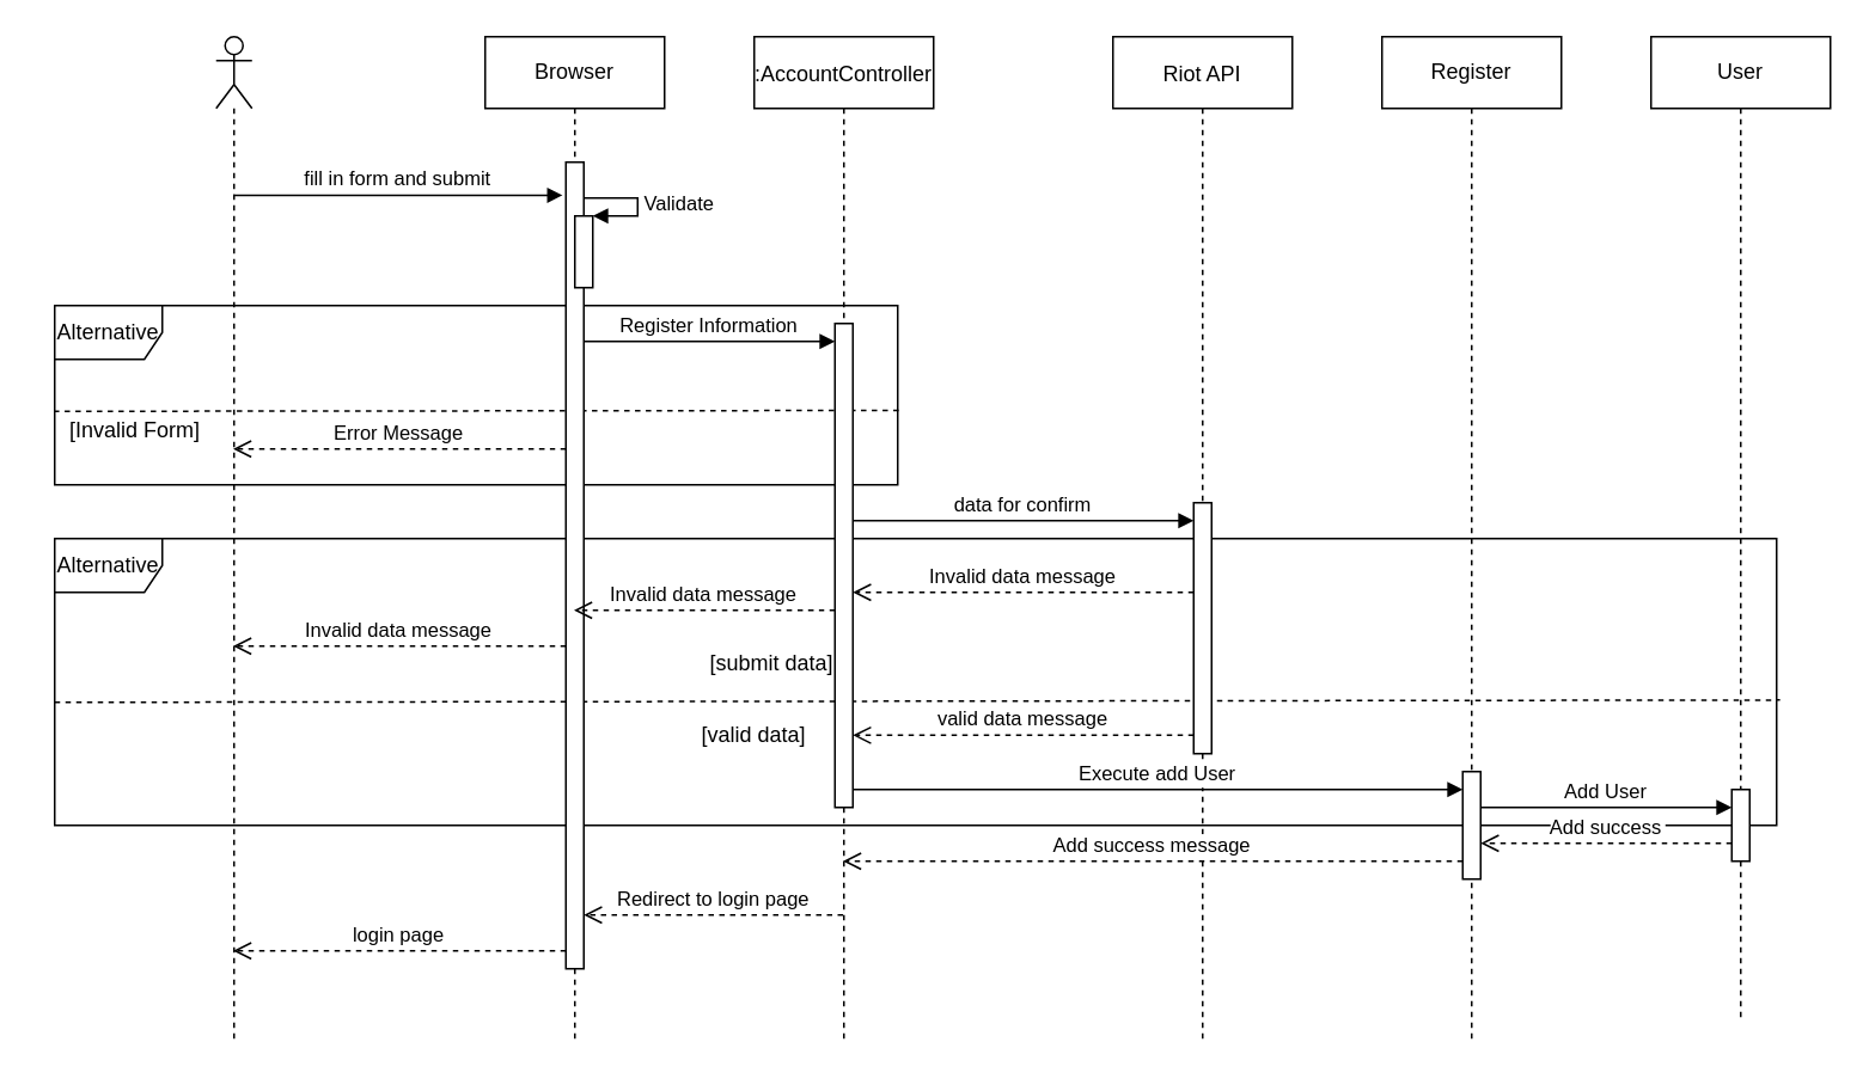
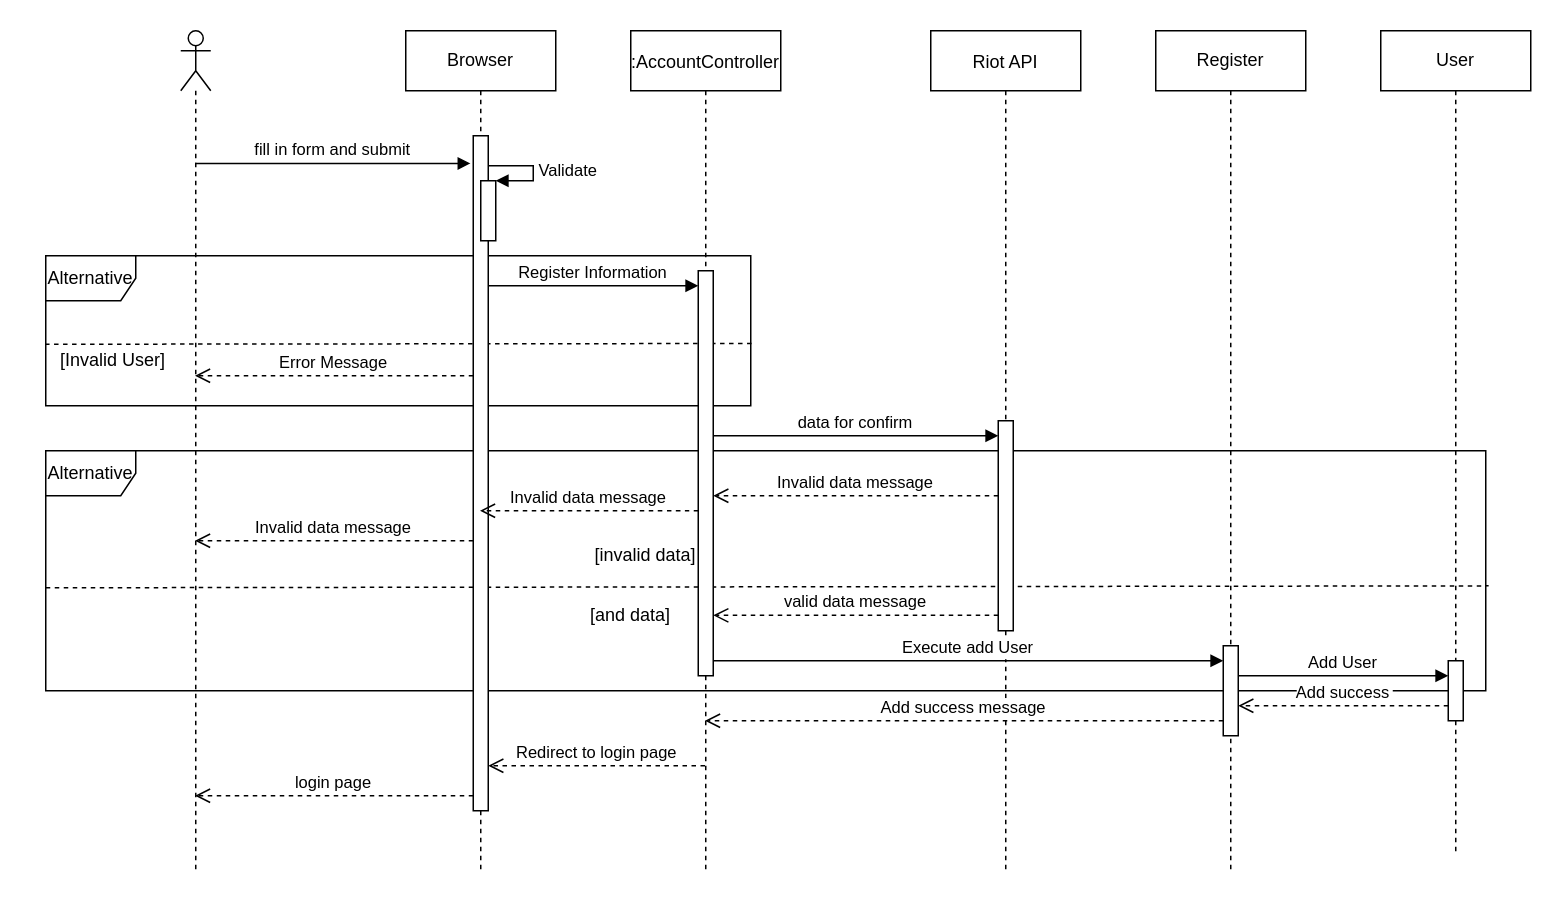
  <mxCell id="0" />
  <mxCell id="1" parent="0" />
  <mxCell id="2" value="" style="endArrow=none;dashed=1;html=1;exitX=-0.001;exitY=0.59;exitDx=0;exitDy=0;exitPerimeter=0;entryX=1.003;entryY=0.585;entryDx=0;entryDy=0;entryPerimeter=0;" parent="1" source="5" target="5" edge="1"><mxGeometry width="50" height="50" relative="1" as="geometry"><mxPoint x="420" y="220" as="sourcePoint" /><mxPoint x="530" y="379" as="targetPoint" /></mxGeometry></mxCell>
  <mxCell id="3" value="" style="endArrow=none;dashed=1;html=1;exitX=0;exitY=0.571;exitDx=0;exitDy=0;entryX=1.002;entryY=0.563;entryDx=0;entryDy=0;entryPerimeter=0;exitPerimeter=0;" parent="1" source="4" target="4" edge="1"><mxGeometry width="50" height="50" relative="1" as="geometry"><mxPoint x="380" y="300" as="sourcePoint" /><mxPoint x="430" y="250" as="targetPoint" /></mxGeometry></mxCell>
  <mxCell id="4" value="Alternative" style="shape=umlFrame;whiteSpace=wrap;html=1;width=60;height=30;" parent="1" vertex="1"><mxGeometry x="30" y="300" width="960" height="160" as="geometry" /></mxCell>
  <mxCell id="5" value="Alternative" style="shape=umlFrame;whiteSpace=wrap;html=1;width=60;height=30;" parent="1" vertex="1"><mxGeometry x="30" y="170" width="470" height="100" as="geometry" /></mxCell>
  <mxCell id="6" value=":AccountController" style="shape=umlLifeline;perimeter=lifelinePerimeter;container=1;collapsible=0;recursiveResize=0;rounded=0;shadow=0;strokeWidth=1;" parent="1" vertex="1"><mxGeometry x="420" y="20" width="100" height="560" as="geometry" /></mxCell>
  <mxCell id="7" value="" style="points=[];perimeter=orthogonalPerimeter;rounded=0;shadow=0;strokeWidth=1;" parent="6" vertex="1"><mxGeometry x="45" y="160" width="10" height="270" as="geometry" /></mxCell>
  <mxCell id="8" value="Riot API" style="shape=umlLifeline;perimeter=lifelinePerimeter;container=1;collapsible=0;recursiveResize=0;rounded=0;shadow=0;strokeWidth=1;" parent="1" vertex="1"><mxGeometry x="620" y="20" width="100" height="560" as="geometry" /></mxCell>
  <mxCell id="9" value="" style="points=[];perimeter=orthogonalPerimeter;rounded=0;shadow=0;strokeWidth=1;" parent="8" vertex="1"><mxGeometry x="45" y="260" width="10" height="140" as="geometry" /></mxCell>
  <mxCell id="10" value="Invalid data message" style="verticalAlign=bottom;endArrow=open;dashed=1;endSize=8;shadow=0;strokeWidth=1;" parent="1" source="9" target="7" edge="1"><mxGeometry relative="1" as="geometry"><mxPoint x="510" y="330" as="targetPoint" /><mxPoint x="640" y="330" as="sourcePoint" /><Array as="points"><mxPoint x="600" y="330" /></Array></mxGeometry></mxCell>
  <mxCell id="11" value="" style="shape=umlLifeline;participant=umlActor;perimeter=lifelinePerimeter;whiteSpace=wrap;html=1;container=1;collapsible=0;recursiveResize=0;verticalAlign=top;spacingTop=36;outlineConnect=0;" parent="1" vertex="1"><mxGeometry x="120" y="20" width="20" height="560" as="geometry" /></mxCell>
  <mxCell id="12" value="Browser" style="shape=umlLifeline;perimeter=lifelinePerimeter;whiteSpace=wrap;html=1;container=1;collapsible=0;recursiveResize=0;outlineConnect=0;" parent="1" vertex="1"><mxGeometry x="270" y="20" width="100" height="560" as="geometry" /></mxCell>
  <mxCell id="13" value="" style="html=1;points=[];perimeter=orthogonalPerimeter;" parent="12" vertex="1"><mxGeometry x="45" y="70" width="10" height="450" as="geometry" /></mxCell>
  <mxCell id="14" value="fill in form and submit" style="verticalAlign=bottom;endArrow=block;shadow=0;strokeWidth=1;entryX=-0.186;entryY=0.041;entryDx=0;entryDy=0;entryPerimeter=0;" parent="1" source="11" target="13" edge="1"><mxGeometry relative="1" as="geometry"><mxPoint x="190" y="98" as="sourcePoint" /><mxPoint x="315" y="110" as="targetPoint" /></mxGeometry></mxCell>
  <mxCell id="15" value="" style="html=1;points=[];perimeter=orthogonalPerimeter;" parent="1" vertex="1"><mxGeometry x="320" y="120" width="10" height="40" as="geometry" /></mxCell>
  <mxCell id="16" value="Validate&amp;nbsp;" style="edgeStyle=orthogonalEdgeStyle;html=1;align=left;spacingLeft=2;endArrow=block;rounded=0;entryX=1;entryY=0;" parent="1" target="15" edge="1"><mxGeometry relative="1" as="geometry"><mxPoint x="325" y="110" as="sourcePoint" /><Array as="points"><mxPoint x="355" y="110" /><mxPoint x="355" y="120" /></Array></mxGeometry></mxCell>
- <mxCell id="17" value="[Invalid Form]" style="text;html=1;strokeColor=none;fillColor=none;align=center;verticalAlign=middle;whiteSpace=wrap;rounded=0;" parent="1" vertex="1"><mxGeometry x="20" y="230" width="110" height="20" as="geometry" /></mxCell>
+ <mxCell id="17" value="[Invalid User]" style="text;html=1;strokeColor=none;fillColor=none;align=center;verticalAlign=middle;whiteSpace=wrap;rounded=0;" parent="1" vertex="1"><mxGeometry x="20" y="230" width="110" height="20" as="geometry" /></mxCell>
  <mxCell id="18" value="Error Message" style="verticalAlign=bottom;endArrow=open;dashed=1;endSize=8;shadow=0;strokeWidth=1;" parent="1" source="13" target="11" edge="1"><mxGeometry relative="1" as="geometry"><mxPoint x="150" y="250" as="targetPoint" /><mxPoint x="310" y="250" as="sourcePoint" /><Array as="points"><mxPoint x="300" y="250" /></Array></mxGeometry></mxCell>
  <mxCell id="19" value="Register Information" style="verticalAlign=bottom;endArrow=block;shadow=0;strokeWidth=1;" parent="1" source="13" target="7" edge="1"><mxGeometry relative="1" as="geometry"><mxPoint x="345" y="200" as="sourcePoint" /><mxPoint x="595" y="200" as="targetPoint" /><Array as="points"><mxPoint x="440" y="190" /></Array></mxGeometry></mxCell>
  <mxCell id="20" value="data for confirm" style="verticalAlign=bottom;endArrow=block;shadow=0;strokeWidth=1;" parent="1" source="7" target="9" edge="1"><mxGeometry relative="1" as="geometry"><mxPoint x="520" y="300" as="sourcePoint" /><mxPoint x="590" y="300" as="targetPoint" /><Array as="points"><mxPoint x="540" y="290" /></Array></mxGeometry></mxCell>
- <mxCell id="21" value="[submit data]" style="text;html=1;strokeColor=none;fillColor=none;align=center;verticalAlign=middle;whiteSpace=wrap;rounded=0;" parent="1" vertex="1"><mxGeometry x="390" y="360" width="80" height="20" as="geometry" /></mxCell>
+ <mxCell id="21" value="[invalid data]" style="text;html=1;strokeColor=none;fillColor=none;align=center;verticalAlign=middle;whiteSpace=wrap;rounded=0;" parent="1" vertex="1"><mxGeometry x="390" y="360" width="80" height="20" as="geometry" /></mxCell>
  <mxCell id="22" value="Invalid data message" style="verticalAlign=bottom;endArrow=open;dashed=1;endSize=8;shadow=0;strokeWidth=1;" parent="1" source="7" target="12" edge="1"><mxGeometry relative="1" as="geometry"><mxPoint x="390" y="350" as="targetPoint" /><mxPoint x="440" y="348" as="sourcePoint" /><Array as="points"><mxPoint x="450" y="340" /></Array></mxGeometry></mxCell>
  <mxCell id="23" value="Invalid data message" style="verticalAlign=bottom;endArrow=open;dashed=1;endSize=8;shadow=0;strokeWidth=1;" parent="1" source="13" target="11" edge="1"><mxGeometry relative="1" as="geometry"><mxPoint x="150" y="360" as="targetPoint" /><mxPoint x="270" y="360" as="sourcePoint" /><Array as="points"><mxPoint x="215" y="360" /></Array></mxGeometry></mxCell>
- <mxCell id="24" value="[valid data]" style="text;html=1;strokeColor=none;fillColor=none;align=center;verticalAlign=middle;whiteSpace=wrap;rounded=0;" parent="1" vertex="1"><mxGeometry x="380" y="400" width="80" height="20" as="geometry" /></mxCell>
+ <mxCell id="24" value="[and data]" style="text;html=1;strokeColor=none;fillColor=none;align=center;verticalAlign=middle;whiteSpace=wrap;rounded=0;" parent="1" vertex="1"><mxGeometry x="380" y="400" width="80" height="20" as="geometry" /></mxCell>
  <mxCell id="25" value="valid data message" style="verticalAlign=bottom;endArrow=open;dashed=1;endSize=8;shadow=0;strokeWidth=1;" parent="1" source="9" target="7" edge="1"><mxGeometry relative="1" as="geometry"><mxPoint x="520" y="410" as="targetPoint" /><mxPoint x="630" y="409" as="sourcePoint" /><Array as="points"><mxPoint x="575" y="409.71" /></Array></mxGeometry></mxCell>
  <mxCell id="26" value="Register" style="shape=umlLifeline;perimeter=lifelinePerimeter;whiteSpace=wrap;html=1;container=1;collapsible=0;recursiveResize=0;outlineConnect=0;" parent="1" vertex="1"><mxGeometry x="770" y="20" width="100" height="560" as="geometry" /></mxCell>
  <mxCell id="27" value="" style="html=1;points=[];perimeter=orthogonalPerimeter;" parent="26" vertex="1"><mxGeometry x="45" y="410" width="10" height="60" as="geometry" /></mxCell>
  <mxCell id="28" value="Execute add User" style="verticalAlign=bottom;endArrow=block;shadow=0;strokeWidth=1;" parent="1" source="7" target="27" edge="1"><mxGeometry relative="1" as="geometry"><mxPoint x="490" y="440" as="sourcePoint" /><mxPoint x="630" y="440" as="targetPoint" /><Array as="points"><mxPoint x="605" y="440" /></Array></mxGeometry></mxCell>
  <mxCell id="29" value="Add success message" style="verticalAlign=bottom;endArrow=open;dashed=1;endSize=8;shadow=0;strokeWidth=1;" parent="1" source="27" target="6" edge="1"><mxGeometry relative="1" as="geometry"><mxPoint x="600" y="480" as="targetPoint" /><mxPoint x="790" y="480" as="sourcePoint" /><Array as="points"><mxPoint x="725" y="480" /></Array></mxGeometry></mxCell>
  <mxCell id="30" value="Redirect to login page" style="verticalAlign=bottom;endArrow=open;dashed=1;endSize=8;shadow=0;strokeWidth=1;" parent="1" source="6" target="13" edge="1"><mxGeometry relative="1" as="geometry"><mxPoint x="350" y="510" as="targetPoint" /><mxPoint x="460" y="510" as="sourcePoint" /><Array as="points"><mxPoint x="395" y="510" /></Array></mxGeometry></mxCell>
  <mxCell id="31" value="login page" style="verticalAlign=bottom;endArrow=open;dashed=1;endSize=8;shadow=0;strokeWidth=1;" parent="1" source="13" target="11" edge="1"><mxGeometry relative="1" as="geometry"><mxPoint x="160" y="530" as="targetPoint" /><mxPoint x="270" y="530" as="sourcePoint" /><Array as="points"><mxPoint x="225" y="530" /></Array></mxGeometry></mxCell>
  <mxCell id="32" value="User" style="shape=umlLifeline;perimeter=lifelinePerimeter;whiteSpace=wrap;html=1;container=1;collapsible=0;recursiveResize=0;outlineConnect=0;" vertex="1" parent="1"><mxGeometry x="920" y="20" width="100" height="550" as="geometry" /></mxCell>
  <mxCell id="33" value="" style="html=1;points=[];perimeter=orthogonalPerimeter;" vertex="1" parent="32"><mxGeometry x="45" y="420" width="10" height="40" as="geometry" /></mxCell>
  <mxCell id="34" value="Add User" style="verticalAlign=bottom;endArrow=block;shadow=0;strokeWidth=1;" edge="1" parent="1" source="27" target="33"><mxGeometry relative="1" as="geometry"><mxPoint x="860" y="450.34" as="sourcePoint" /><mxPoint x="940" y="450.34" as="targetPoint" /><Array as="points"><mxPoint x="880" y="450" /></Array></mxGeometry></mxCell>
  <mxCell id="35" value="Add success" style="verticalAlign=bottom;endArrow=open;dashed=1;endSize=8;shadow=0;strokeWidth=1;" edge="1" parent="1" source="33" target="27"><mxGeometry relative="1" as="geometry"><mxPoint x="840" y="470" as="targetPoint" /><mxPoint x="950" y="470" as="sourcePoint" /><Array as="points"><mxPoint x="935.19" y="470" /></Array></mxGeometry></mxCell>
